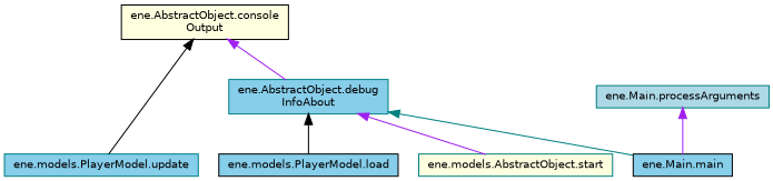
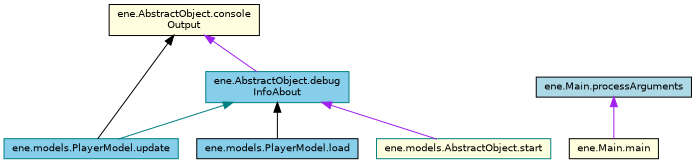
  digraph {
    rankdir=TB
    node [color=black fillcolor=skyblue fontname=Helvetica fontsize=10 shape=record style=filled]
    edge [color=purple dir=back fontname=Helvetica fontsize=10 labelfontname=Helvetica labelfontsize=10 style=solid]
    n1 [fillcolor=lightyellow fontcolor=black height=0.2 label="ene.AbstractObject.console\lOutput" width=0.4]
    n2 [color=teal height=0.2 label="ene.AbstractObject.debug\lInfoAbout" width=0.4]
    n3 [color=teal height=0.2 label="ene.models.PlayerModel.update" width=0.4]
    n4 [height=0.2 label="ene.models.PlayerModel.load" width=0.4]
    n5 [color=teal fillcolor=lightyellow height=0.2 label="ene.models.AbstractObject.start" width=0.4]
-   n6 [color=teal fillcolor=lightblue height=0.2 label="ene.Main.processArguments" width=0.4]
-   n7 [height=0.2 label="ene.Main.main" width=0.4]
+   n6 [fillcolor=lightblue height=0.2 label="ene.Main.processArguments" width=0.4]
+   n7 [fillcolor=lightyellow height=0.2 label="ene.Main.main" width=0.4]
    n1 -> n2
    n1 -> n3 [color=black]
-   n2 -> n7 [color=teal]
+   n2 -> n3 [color=teal]
    n2 -> n4 [color=black]
    n2 -> n5
    n6 -> n7
  }
